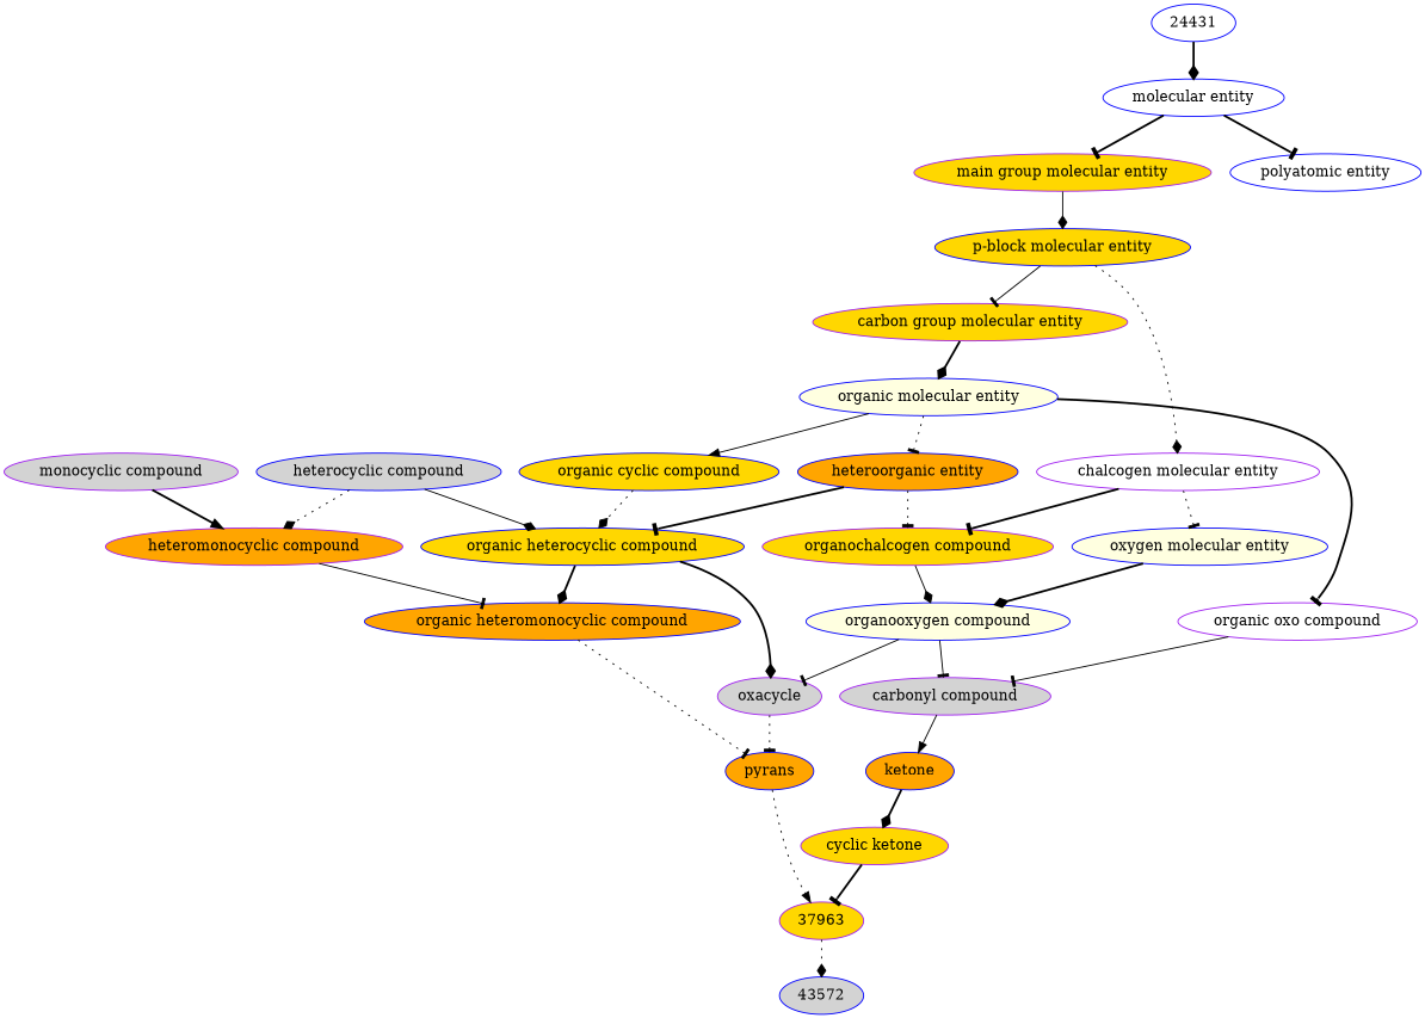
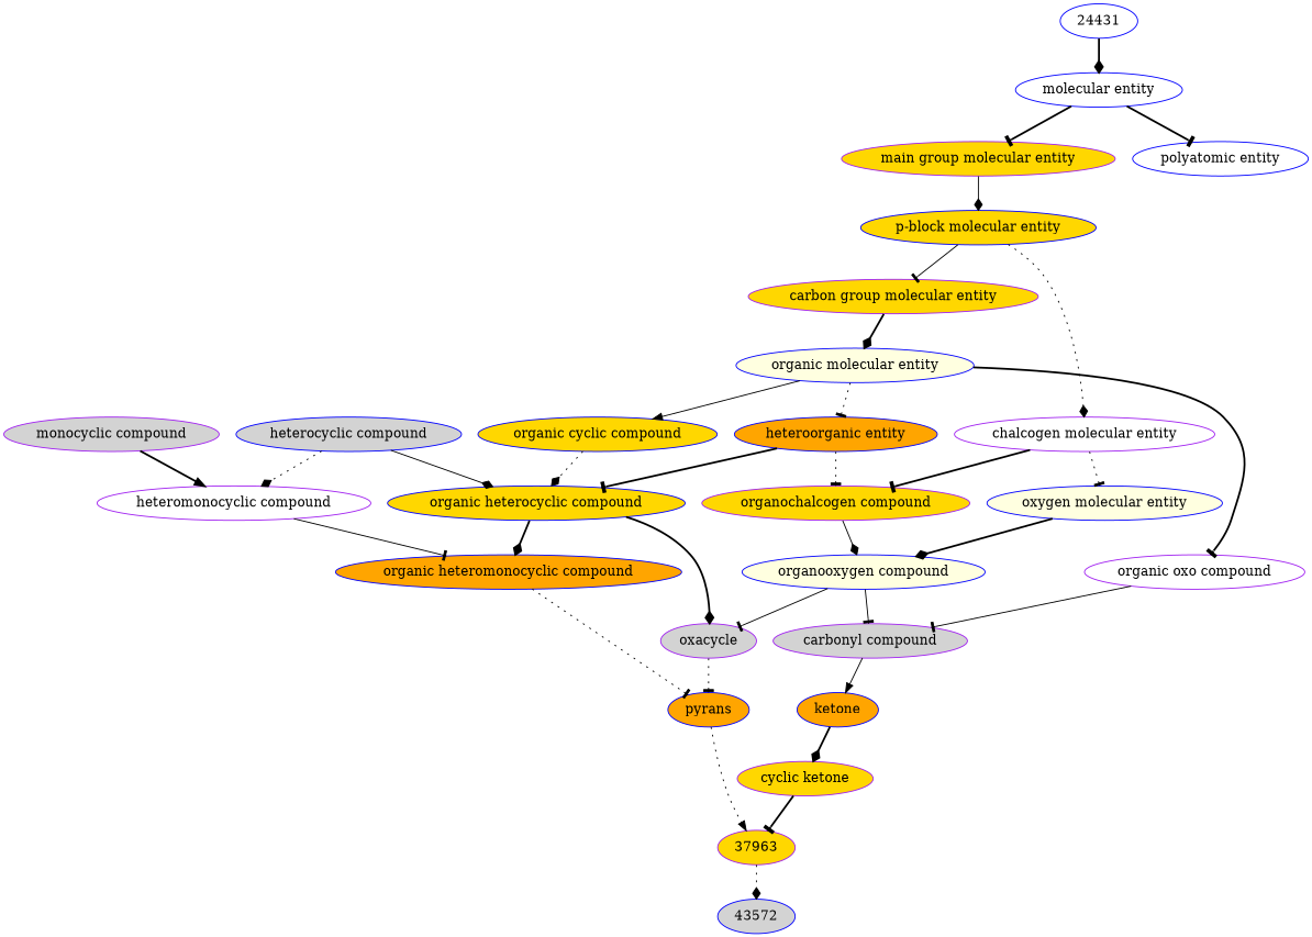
  digraph {
    node [color=blue fillcolor=gold style=filled]
    edge [arrowhead=tee style=bold]
    n1 [fillcolor=lightgrey label=43572]
    n2 [color=purple label=37963]
    n3 [fillcolor=orange label=pyrans]
    n4 [color=purple label="cyclic ketone"]
    n5 [fillcolor=orange label="organic heteromonocyclic compound"]
    n6 [color=purple fillcolor=lightgrey label=oxacycle]
    n7 [fillcolor=orange label=ketone]
-   n8 [color=purple fillcolor=orange label="heteromonocyclic compound"]
+   n8 [color=purple fillcolor=white label="heteromonocyclic compound"]
    n9 [label="organic heterocyclic compound"]
    n10 [fillcolor=lightyellow label="organooxygen compound"]
    n11 [color=purple fillcolor=lightgrey label="carbonyl compound"]
    n12 [fillcolor=lightgrey label="heterocyclic compound"]
    n13 [color=purple fillcolor=lightgrey label="monocyclic compound"]
    n14 [fillcolor=orange label="heteroorganic entity"]
    n15 [color=purple label="organochalcogen compound"]
    n16 [label="organic cyclic compound"]
    n17 [fillcolor=lightyellow label="oxygen molecular entity"]
    n18 [color=purple fillcolor=white label="organic oxo compound"]
    n19 [fillcolor=lightyellow label="organic molecular entity"]
    n20 [color=purple fillcolor=white label="chalcogen molecular entity"]
    n21 [fillcolor=white label="polyatomic entity"]
    n22 [color=purple label="carbon group molecular entity"]
    n23 [label="p-block molecular entity"]
    n24 [fillcolor=white label="molecular entity"]
    n25 [color=purple label="main group molecular entity"]
    n26 [fillcolor=white label=24431]
    n2 -> n1 [arrowhead=diamond style=dotted]
    n3 -> n2 [arrowhead=normal style=dotted]
    n4 -> n2
    n5 -> n3 [style=dotted]
    n6 -> n3 [style=dotted]
    n7 -> n4 [arrowhead=diamond]
    n8 -> n5 [style=solid]
    n9 -> n5 [arrowhead=diamond]
    n9 -> n6 [arrowhead=diamond]
    n10 -> n6 [style=solid]
    n10 -> n11 [style=solid]
    n11 -> n7 [arrowhead=normal style=solid]
    n12 -> n8 [arrowhead=diamond style=dotted]
    n12 -> n9 [arrowhead=diamond style=solid]
    n13 -> n8 [arrowhead=normal]
    n14 -> n9
    n14 -> n15 [style=dotted]
    n15 -> n10 [arrowhead=diamond style=solid]
    n16 -> n9 [arrowhead=diamond style=dotted]
    n17 -> n10 [arrowhead=diamond]
    n18 -> n11 [style=solid]
    n19 -> n14 [style=dotted]
    n19 -> n16 [arrowhead=normal style=solid]
    n19 -> n18
    n20 -> n15
    n20 -> n17 [style=dotted]
    n22 -> n19 [arrowhead=diamond]
    n23 -> n20 [arrowhead=diamond style=dotted]
    n23 -> n22 [style=solid]
    n24 -> n21
    n24 -> n25
    n25 -> n23 [arrowhead=diamond style=solid]
    n26 -> n24 [arrowhead=diamond]
  }
